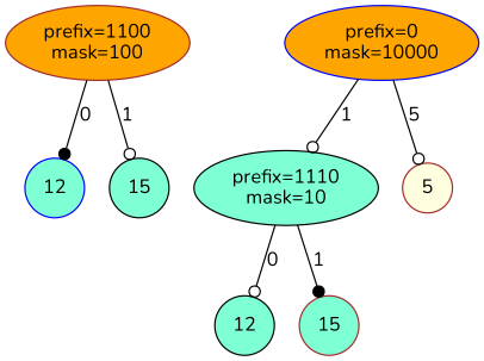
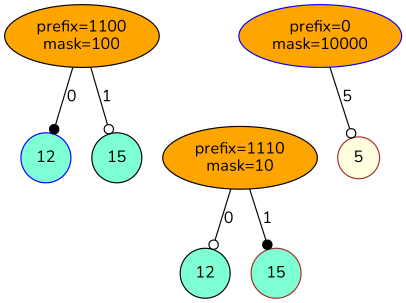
  digraph {
    fontname=Nunito
    node [color=black fillcolor=aquamarine fontname=Nunito shape=circle style=filled]
    edge [arrowhead=odot fontname=Nunito]
-   n1 [color=brown fillcolor=orange label="prefix=1100\nmask=100" shape=ellipse]
+   n1 [fillcolor=orange label="prefix=1100\nmask=100" shape=ellipse]
    n2 [color=blue fillcolor=orange label="prefix=0\nmask=10000" shape=ellipse]
    12 [color=blue]
    15
-   n5 [label="prefix=1110\nmask=10" shape=ellipse]
+   n5 [fillcolor=orange label="prefix=1110\nmask=10" shape=ellipse]
    5 [color=brown fillcolor=lightyellow]
    n7 [label=12]
    n8 [color=brown label=15]
    subgraph sub_1 {
      rank=same
      n1
      n2
    }
    n1 -> 12 [arrowhead=dot label=0]
    n1 -> 15 [label=1]
-   n2 -> n5 [label=1]
    n2 -> 5 [label=5]
    n5 -> n7 [label=0]
    n5 -> n8 [arrowhead=dot label=1]
  }
